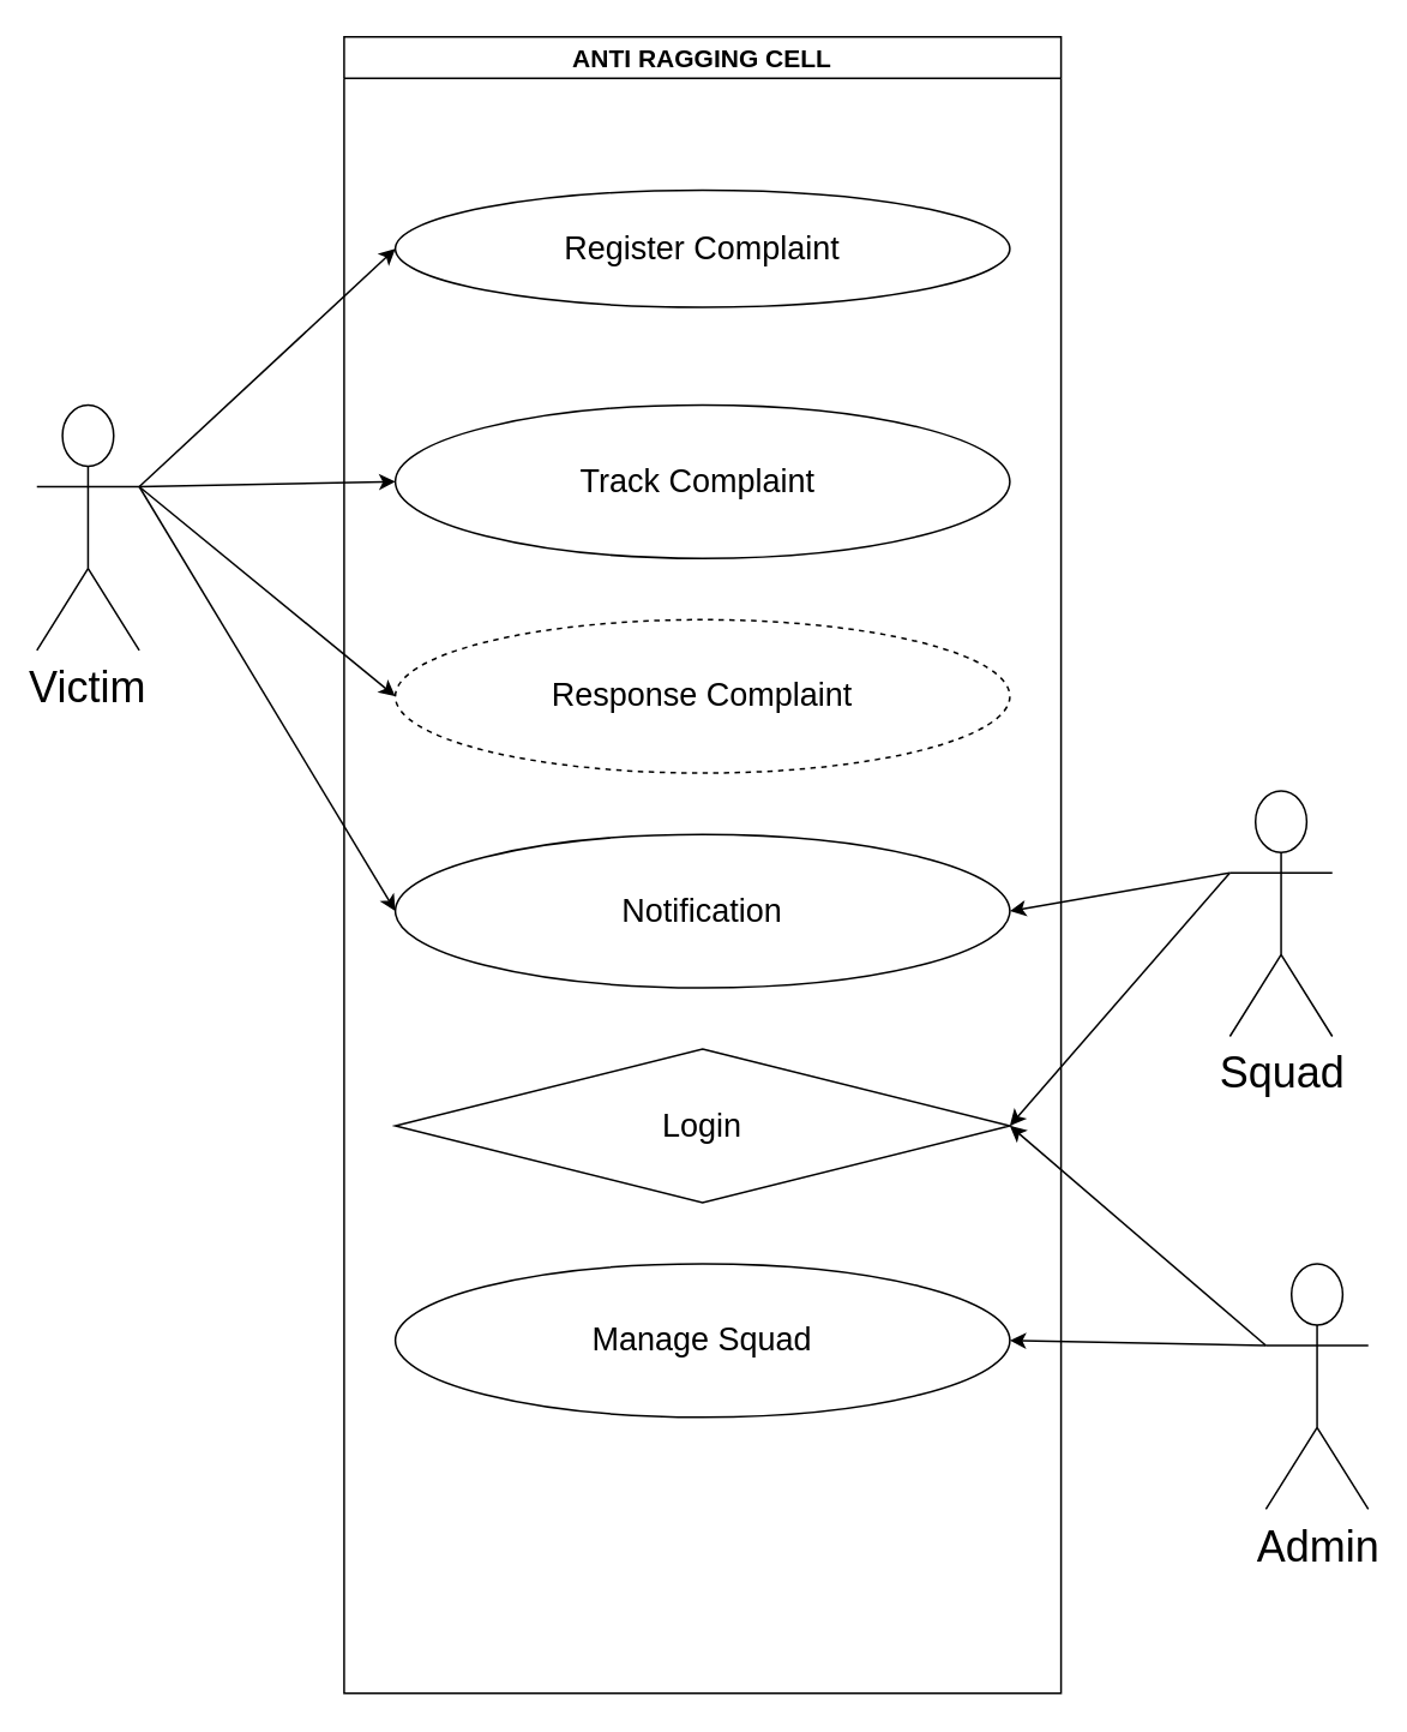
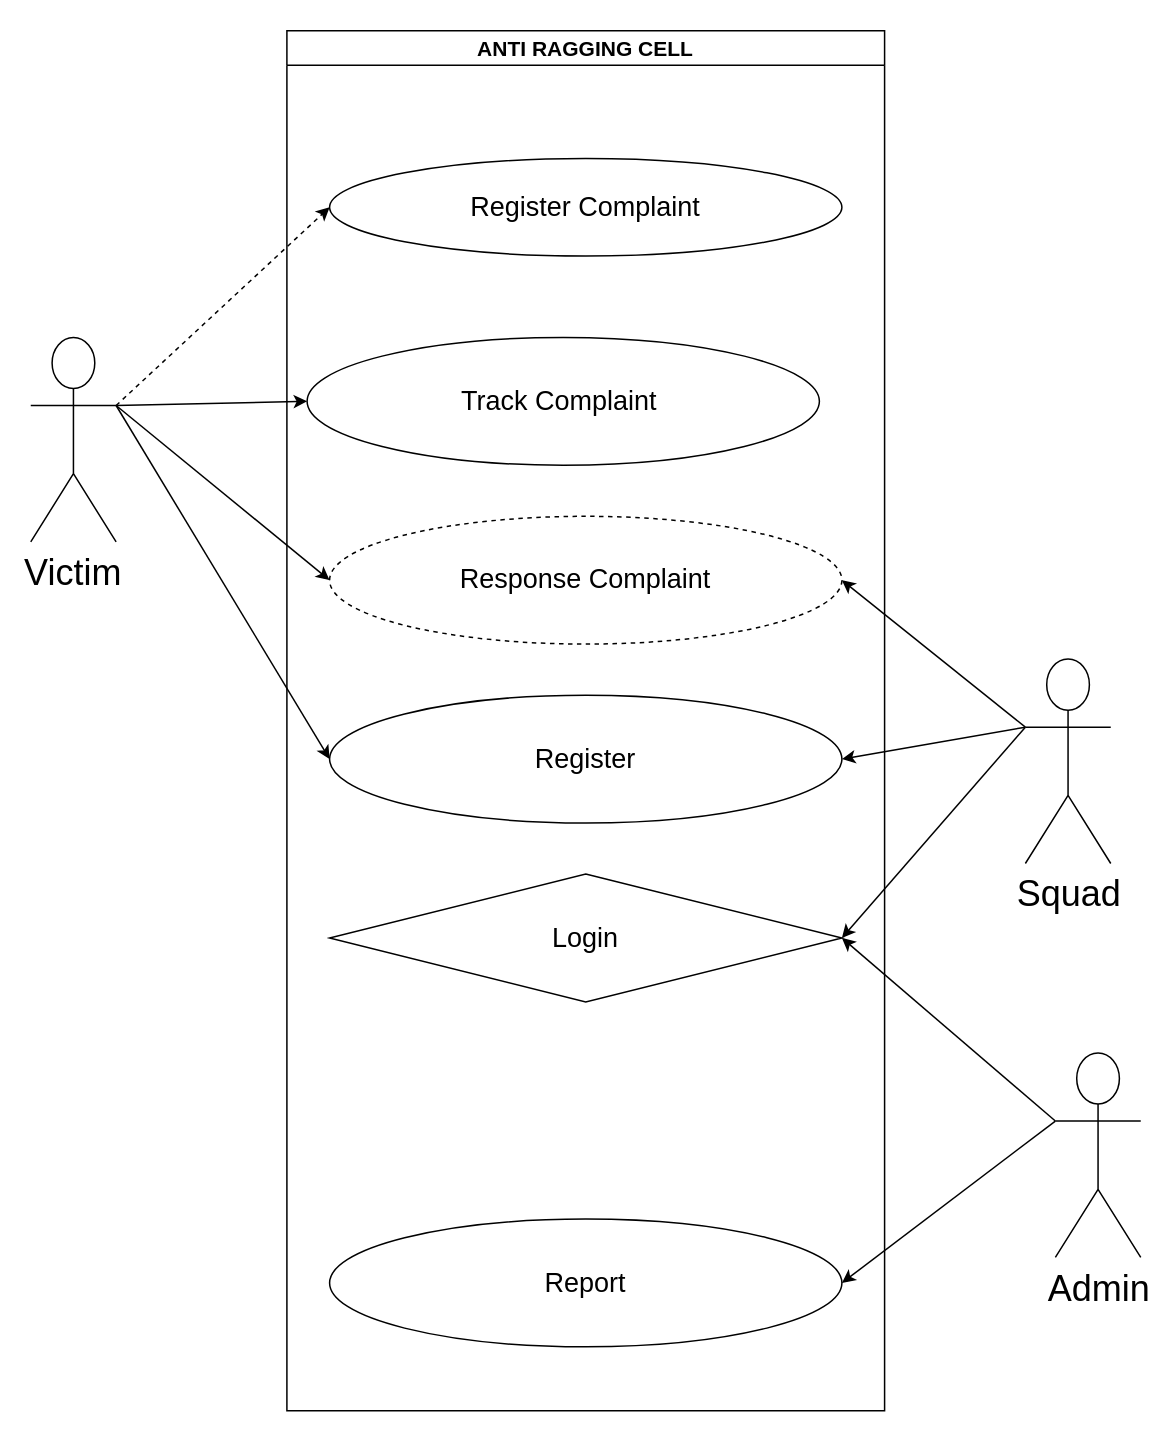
  <mxCell id="0" />
  <mxCell id="1" parent="0" />
  <mxCell id="2" value="&lt;font style=&quot;font-size: 14px;&quot;&gt;ANTI RAGGING CELL&lt;/font&gt;" style="swimlane;whiteSpace=wrap;html=1;" parent="1" vertex="1"><mxGeometry x="190.769" y="20" width="398.462" height="920.0" as="geometry"><mxRectangle x="314" y="150" width="160" height="30" as="alternateBounds" /></mxGeometry></mxCell>
  <mxCell id="3" value="&lt;font style=&quot;font-size: 18px;&quot;&gt;Register Complaint&lt;/font&gt;" style="ellipse;whiteSpace=wrap;html=1;" parent="2" vertex="1"><mxGeometry x="28.462" y="85.185" width="341.538" height="65" as="geometry" /></mxCell>
- <mxCell id="4" value="&lt;font style=&quot;font-size: 18px;&quot;&gt;Track Complaint&amp;nbsp;&lt;/font&gt;" style="ellipse;whiteSpace=wrap;html=1;" parent="2" vertex="1"><mxGeometry x="28.462" y="204.444" width="341.538" height="85.185" as="geometry" /></mxCell>
+ <mxCell id="4" value="&lt;font style=&quot;font-size: 18px;&quot;&gt;Track Complaint&amp;nbsp;&lt;/font&gt;" style="ellipse;whiteSpace=wrap;html=1;" parent="2" vertex="1"><mxGeometry x="13.462" y="204.444" width="341.538" height="85.185" as="geometry" /></mxCell>
  <mxCell id="5" value="&lt;font style=&quot;font-size: 18px;&quot;&gt;Response Complaint&lt;/font&gt;" style="ellipse;whiteSpace=wrap;html=1;dashed=1;" parent="2" vertex="1"><mxGeometry x="28.462" y="323.704" width="341.538" height="85.185" as="geometry" /></mxCell>
- <mxCell id="6" value="&lt;font style=&quot;font-size: 18px;&quot;&gt;Notification&lt;/font&gt;" style="ellipse;whiteSpace=wrap;html=1;" parent="2" vertex="1"><mxGeometry x="28.462" y="442.963" width="341.538" height="85.185" as="geometry" /></mxCell>
+ <mxCell id="6" value="&lt;font style=&quot;font-size: 18px;&quot;&gt;Register&lt;/font&gt;" style="ellipse;whiteSpace=wrap;html=1;" parent="2" vertex="1"><mxGeometry x="28.462" y="442.963" width="341.538" height="85.185" as="geometry" /></mxCell>
  <mxCell id="7" value="&lt;font style=&quot;font-size: 18px;&quot;&gt;Login&lt;/font&gt;" style="rhombus;whiteSpace=wrap;html=1;" parent="2" vertex="1"><mxGeometry x="28.462" y="562.222" width="341.538" height="85.185" as="geometry" /></mxCell>
- <mxCell id="8" value="&lt;font style=&quot;font-size: 18px;&quot;&gt;Manage Squad&lt;/font&gt;" style="ellipse;whiteSpace=wrap;html=1;" parent="2" vertex="1"><mxGeometry x="28.462" y="681.481" width="341.538" height="85.185" as="geometry" /></mxCell>
+ <mxCell id="9" value="&lt;font style=&quot;font-size: 18px;&quot;&gt;Report&lt;/font&gt;" style="ellipse;whiteSpace=wrap;html=1;" parent="2" vertex="1"><mxGeometry x="28.462" y="792.222" width="341.538" height="85.185" as="geometry" /></mxCell>
  <mxCell id="10" value="&lt;font style=&quot;font-size: 24px;&quot;&gt;Squad&lt;/font&gt;" style="shape=umlActor;verticalLabelPosition=bottom;verticalAlign=top;html=1;" parent="1" vertex="1"><mxGeometry x="683.077" y="438.889" width="56.923" height="136.296" as="geometry" /></mxCell>
  <mxCell id="11" value="&lt;font style=&quot;font-size: 24px;&quot;&gt;Admin&lt;/font&gt;" style="shape=umlActor;verticalLabelPosition=bottom;verticalAlign=top;html=1;" parent="1" vertex="1"><mxGeometry x="703.077" y="701.481" width="56.923" height="136.296" as="geometry" /></mxCell>
  <mxCell id="12" value="&lt;font style=&quot;font-size: 24px;&quot;&gt;Victim&lt;/font&gt;" style="shape=umlActor;verticalLabelPosition=bottom;verticalAlign=top;html=1;" parent="1" vertex="1"><mxGeometry x="20" y="224.444" width="56.923" height="136.296" as="geometry" /></mxCell>
- <mxCell id="13" value="" style="edgeStyle=none;orthogonalLoop=1;jettySize=auto;html=1;rounded=0;exitX=1;exitY=0.333;exitDx=0;exitDy=0;exitPerimeter=0;entryX=0;entryY=0.5;entryDx=0;entryDy=0;" parent="1" source="12" target="3" edge="1"><mxGeometry width="100" relative="1" as="geometry"><mxPoint x="48.462" y="275.556" as="sourcePoint" /><mxPoint x="190.769" y="275.556" as="targetPoint" /><Array as="points" /></mxGeometry></mxCell>
+ <mxCell id="13" value="" style="edgeStyle=none;orthogonalLoop=1;jettySize=auto;html=1;rounded=0;exitX=1;exitY=0.333;exitDx=0;exitDy=0;exitPerimeter=0;entryX=0;entryY=0.5;entryDx=0;entryDy=0;dashed=1;" parent="1" source="12" target="3" edge="1"><mxGeometry width="100" relative="1" as="geometry"><mxPoint x="48.462" y="275.556" as="sourcePoint" /><mxPoint x="190.769" y="275.556" as="targetPoint" /><Array as="points" /></mxGeometry></mxCell>
  <mxCell id="14" value="" style="edgeStyle=none;orthogonalLoop=1;jettySize=auto;html=1;rounded=0;exitX=1;exitY=0.333;exitDx=0;exitDy=0;exitPerimeter=0;entryX=0;entryY=0.5;entryDx=0;entryDy=0;" parent="1" source="12" target="4" edge="1"><mxGeometry width="100" relative="1" as="geometry"><mxPoint x="34.231" y="309.63" as="sourcePoint" /><mxPoint x="176.538" y="309.63" as="targetPoint" /><Array as="points" /></mxGeometry></mxCell>
+ <mxCell id="15" value="" style="edgeStyle=none;orthogonalLoop=1;jettySize=auto;html=1;rounded=0;exitX=0;exitY=0.333;exitDx=0;exitDy=0;exitPerimeter=0;entryX=1;entryY=0.5;entryDx=0;entryDy=0;" parent="1" source="10" target="5" edge="1"><mxGeometry width="100" relative="1" as="geometry"><mxPoint x="589.231" y="309.63" as="sourcePoint" /><mxPoint x="731.538" y="309.63" as="targetPoint" /><Array as="points" /></mxGeometry></mxCell>
  <mxCell id="16" value="" style="edgeStyle=none;orthogonalLoop=1;jettySize=auto;html=1;rounded=0;entryX=1;entryY=0.5;entryDx=0;entryDy=0;exitX=0;exitY=0.333;exitDx=0;exitDy=0;exitPerimeter=0;" parent="1" source="10" target="6" edge="1"><mxGeometry width="100" relative="1" as="geometry"><mxPoint x="774.231" y="514.074" as="sourcePoint" /><mxPoint x="760" y="462.963" as="targetPoint" /><Array as="points" /></mxGeometry></mxCell>
- <mxCell id="17" value="" style="edgeStyle=none;orthogonalLoop=1;jettySize=auto;html=1;rounded=0;exitX=0;exitY=0.333;exitDx=0;exitDy=0;exitPerimeter=0;entryX=1;entryY=0.5;entryDx=0;entryDy=0;" parent="1" source="11" target="8" edge="1"><mxGeometry width="100" relative="1" as="geometry"><mxPoint x="560.769" y="991.111" as="sourcePoint" /><mxPoint x="703.077" y="991.111" as="targetPoint" /><Array as="points" /></mxGeometry></mxCell>
+ <mxCell id="18" value="" style="edgeStyle=none;orthogonalLoop=1;jettySize=auto;html=1;rounded=0;exitX=0;exitY=0.333;exitDx=0;exitDy=0;exitPerimeter=0;entryX=1;entryY=0.5;entryDx=0;entryDy=0;" parent="1" source="11" target="9" edge="1"><mxGeometry width="100" relative="1" as="geometry"><mxPoint x="560.769" y="1008.148" as="sourcePoint" /><mxPoint x="703.077" y="1008.148" as="targetPoint" /><Array as="points" /></mxGeometry></mxCell>
  <mxCell id="19" value="" style="edgeStyle=none;orthogonalLoop=1;jettySize=auto;html=1;rounded=0;exitX=1;exitY=0.333;exitDx=0;exitDy=0;exitPerimeter=0;entryX=0;entryY=0.5;entryDx=0;entryDy=0;" parent="1" source="12" target="5" edge="1"><mxGeometry width="100" relative="1" as="geometry"><mxPoint x="-51.154" y="394.815" as="sourcePoint" /><mxPoint x="219.231" y="863.333" as="targetPoint" /><Array as="points" /></mxGeometry></mxCell>
  <mxCell id="20" value="" style="edgeStyle=none;orthogonalLoop=1;jettySize=auto;html=1;rounded=0;exitX=0;exitY=0.333;exitDx=0;exitDy=0;exitPerimeter=0;entryX=1;entryY=0.5;entryDx=0;entryDy=0;" parent="1" source="10" target="7" edge="1"><mxGeometry width="100" relative="1" as="geometry"><mxPoint x="589.231" y="718.519" as="sourcePoint" /><mxPoint x="731.538" y="718.519" as="targetPoint" /><Array as="points" /></mxGeometry></mxCell>
  <mxCell id="21" value="" style="edgeStyle=none;orthogonalLoop=1;jettySize=auto;html=1;rounded=0;exitX=0;exitY=0.333;exitDx=0;exitDy=0;exitPerimeter=0;entryX=1;entryY=0.5;entryDx=0;entryDy=0;" parent="1" source="11" target="7" edge="1"><mxGeometry width="100" relative="1" as="geometry"><mxPoint x="688.846" y="888.889" as="sourcePoint" /><mxPoint x="745.769" y="905.926" as="targetPoint" /><Array as="points" /></mxGeometry></mxCell>
  <mxCell id="22" value="" style="edgeStyle=none;orthogonalLoop=1;jettySize=auto;html=1;rounded=0;exitX=1;exitY=0.333;exitDx=0;exitDy=0;exitPerimeter=0;entryX=0;entryY=0.5;entryDx=0;entryDy=0;" parent="1" source="12" target="6" edge="1"><mxGeometry width="100" relative="1" as="geometry"><mxPoint x="91.154" y="309.63" as="sourcePoint" /><mxPoint x="190.769" y="531.111" as="targetPoint" /><Array as="points" /></mxGeometry></mxCell>
